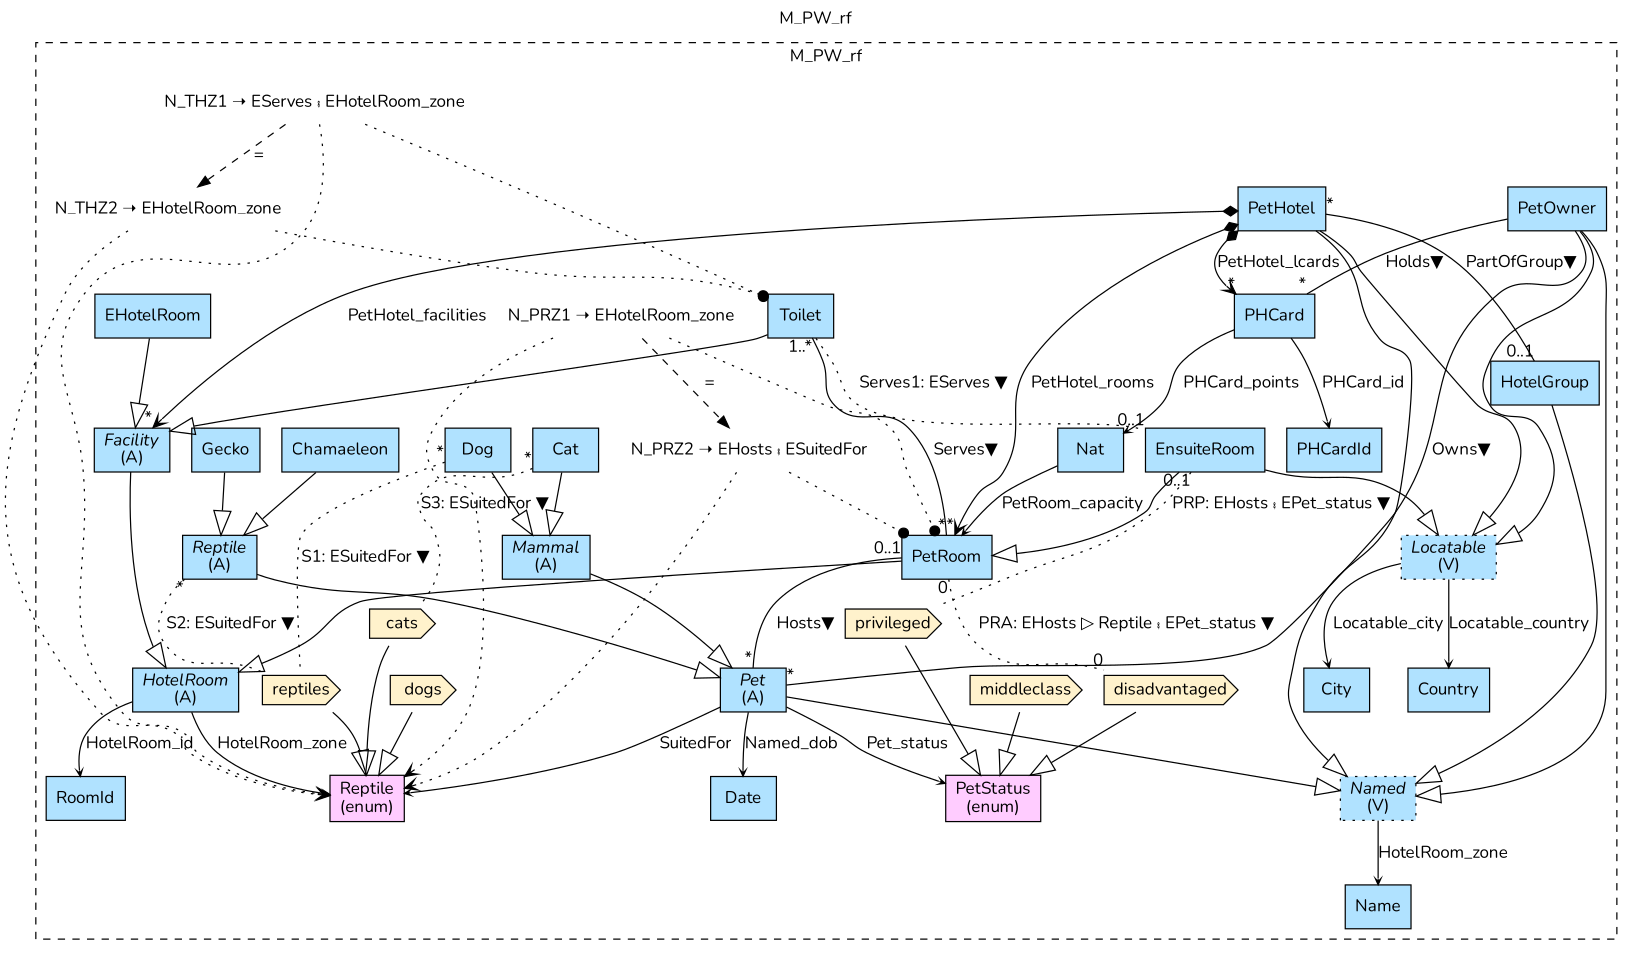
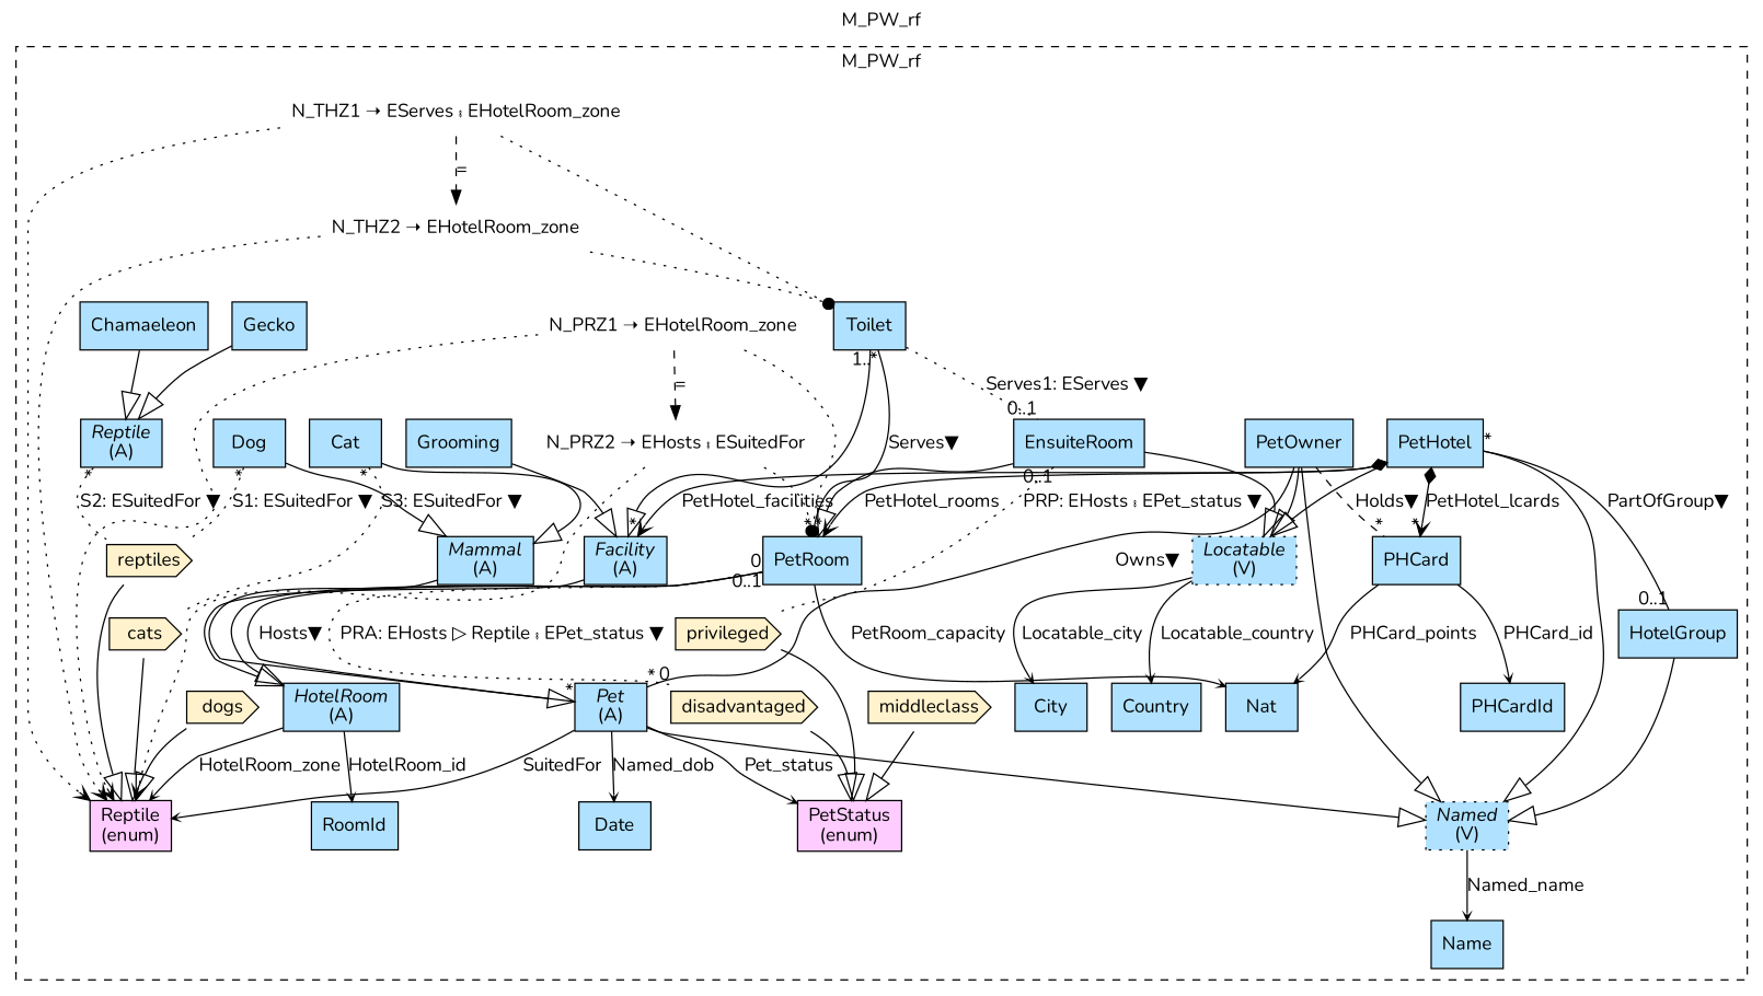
  digraph {
    fontname=Nunito
    label=M_PW_rf
    labelfontsize=12
    labelloc=tl
    node [fillcolor=lightskyblue1 fontname=Nunito shape=record style=filled]
    edge [fontname=Nunito arrowhead=onormal]
    n1 [label=Name]
    n2 [label=Country]
    n3 [label=City]
    n4 [label=Date]
    n5 [label=PetOwner]
    n6 [label=<{<I>Pet</I><br/>(A)}>]
    n7 [label=<{<I>Named</I><br/>(V)}> style="filled,dotted"]
    n8 [label=<{<I>Locatable</I><br/>(V)}> style="filled,dotted"]
    n9 [label=PHCard]
    n10 [fillcolor="#FFF2CC" label=middleclass shape=cds]
    n11 [fillcolor="#FFCCFF" label="PetStatus\l(enum)"]
    n12 [label=<{<I>Mammal</I><br/>(A)}>]
    n13 [label=Chamaeleon]
    n14 [label=<{<I>Reptile</I><br/>(A)}>]
    n15 [label=Gecko]
    n16 [label=RoomId]
    n17 [fillcolor="#FFF2CC" label=dogs shape=cds]
    n18 [fillcolor="#FFCCFF" label="Reptile\l(enum)"]
    n19 [fillcolor="#FFF2CC" label=reptiles shape=cds]
    n20 [fillcolor="#FFF2CC" label=cats shape=cds]
    n21 [label=PHCardId]
    n22 [label=PetHotel]
    n23 [label=HotelGroup]
    n24 [label=<{<I>Facility</I><br/>(A)}>]
    n25 [label=PetRoom]
-   n26 [label=EHotelRoom]
+   n26 [label=Grooming]
    n27 [label=Toilet]
    n28 [label=EnsuiteRoom]
    n29 [label=Dog]
    n30 [label=Cat]
    n31 [label=<{<I>HotelRoom</I><br/>(A)}>]
    n32 [label=Nat]
    n33 [fillcolor="#FFF2CC" label=disadvantaged shape=cds]
    n34 [fillcolor="#FFF2CC" label=privileged shape=cds]
    n35 [label="N_THZ1 ➝ EServes ⨾ EHotelRoom_zone" shape=none fillcolor="" style=""]
    n36 [label="N_THZ2 ➝ EHotelRoom_zone" shape=none fillcolor="" style=""]
    n37 [label="N_PRZ1 ➝ EHotelRoom_zone" shape=none fillcolor="" style=""]
    n38 [label="N_PRZ2 ➝ EHosts ⨾ ESuitedFor" shape=none fillcolor="" style=""]
    subgraph cluster_1 {
      style=dashed
      n1
      n2
      n3
      n4
      n5
      n6
      n7
      n8
      n9
      n10
      n11
      n12
      n13
      n14
      n15
      n16
      n17
      n18
      n19
      n20
      n21
      n22
      n23
      n24
      n25
      n26
      n27
      n28
      n29
      n30
      n31
      n32
      n33
      n34
      n35
      n36
      n37
      n38
    }
    n5 -> n6 [dir=none headlabel="*" label="Owns▼" arrowhead=""]
    n5 -> n7 [arrowsize=2.0]
    n5 -> n8 [arrowsize=2.0]
-   n5 -> n9 [dir=none headlabel="*" label="Holds▼" arrowhead=""]
+   n5 -> n9 [dir=none headlabel="*" label="Holds▼" style=dashed arrowhead=""]
    n6 -> n4 [arrowhead=vee arrowsize=.5 label=Named_dob]
    n6 -> n7 [arrowsize=2.0]
    n6 -> n11 [arrowhead=vee arrowsize=.5 label=Pet_status]
    n6 -> n18 [arrowhead=vee arrowsize=.5 label=SuitedFor]
-   n7 -> n1 [arrowhead=vee arrowsize=.5 label=HotelRoom_zone]
+   n7 -> n1 [arrowhead=vee arrowsize=.5 label=Named_name]
    n8 -> n2 [arrowhead=vee arrowsize=.5 label=Locatable_country]
    n8 -> n3 [arrowhead=vee arrowsize=.5 label=Locatable_city]
    n9 -> n21 [arrowhead=vee arrowsize=.5 label=PHCard_id]
    n9 -> n32 [arrowhead=vee arrowsize=.5 label=PHCard_points]
    n10 -> n11 [arrowsize=2.0]
    n12 -> n6 [arrowsize=2.0]
    n13 -> n14 [arrowsize=2.0]
-   n14 -> n6 [arrowsize=2.0]
    n14 -> n19 [dir=none label="S2: ESuitedFor ▼" style=dotted taillabel="*" arrowhead=""]
    n15 -> n14 [arrowsize=2.0]
    n17 -> n18 [arrowsize=2.0]
    n19 -> n18 [arrowsize=2.0]
    n20 -> n18 [arrowsize=2.0]
    n22 -> n7 [arrowsize=2.0]
    n22 -> n8 [arrowsize=2.0]
    n22 -> n9 [arrowhead=vee arrowtail=diamond dir=both headlabel="*" label=PetHotel_lcards]
    n22 -> n23 [dir=none headlabel="0..1" label="PartOfGroup▼" taillabel="*" arrowhead=""]
    n22 -> n24 [arrowhead=vee arrowtail=diamond dir=both headlabel="*" label=PetHotel_facilities]
    n22 -> n25 [arrowhead=vee arrowtail=diamond dir=both headlabel="*" label=PetHotel_rooms]
    n23 -> n7 [arrowsize=2.0]
    n24 -> n31 [arrowsize=2.0]
    n25 -> n6 [dir=none headlabel="*" label="Hosts▼" taillabel="0..1" arrowhead=""]
    n25 -> n31 [arrowsize=2.0]
-   n32 -> n25 [arrowhead=vee arrowsize=.5 label=PetRoom_capacity]
+   n25 -> n32 [arrowhead=vee arrowsize=.5 label=PetRoom_capacity]
    n25 -> n33 [dir=none headlabel=0 label="PRA: EHosts ▷ Reptile ⨾ EPet_status ▼" style=dotted taillabel=0 arrowhead=""]
    n26 -> n24 [arrowsize=2.0]
    n27 -> n24 [arrowsize=2.0]
    n27 -> n25 [dir=none headlabel="*" label="Serves▼" taillabel="1..*" arrowhead=""]
    n27 -> n28 [dir=none headlabel="0..1" label="Serves1: EServes ▼" style=dotted arrowhead=""]
    n28 -> n8 [arrowsize=2.0]
    n28 -> n25 [arrowsize=2.0]
    n28 -> n34 [dir=none label="PRP: EHosts ⨾ EPet_status ▼" style=dotted taillabel="0..1" arrowhead=""]
    n29 -> n12 [arrowsize=2.0]
    n29 -> n19 [dir=none label="S1: ESuitedFor ▼" style=dotted taillabel="*" arrowhead=""]
    n30 -> n12 [arrowsize=2.0]
    n30 -> n20 [dir=none label="S3: ESuitedFor ▼" style=dotted taillabel="*" arrowhead=""]
    n31 -> n16 [arrowhead=vee arrowsize=.5 label=HotelRoom_id]
    n31 -> n18 [arrowhead=vee arrowsize=.5 label=HotelRoom_zone]
    n33 -> n11 [arrowsize=2.0]
    n34 -> n11 [arrowsize=2.0]
    n35 -> n18 [arrowhead=vee style=dotted]
    n35 -> n27 [arrowhead=dot style=dotted]
    n35 -> n36 [arrowhead=normal label="=" style=dashed]
    n36 -> n18 [arrowhead=vee style=dotted]
    n36 -> n27 [arrowhead=dot style=dotted]
    n37 -> n18 [arrowhead=vee style=dotted]
    n37 -> n25 [arrowhead=dot style=dotted]
    n37 -> n38 [arrowhead=normal label="=" style=dashed]
    n38 -> n18 [arrowhead=vee style=dotted]
    n38 -> n25 [arrowhead=dot style=dotted]
  }
